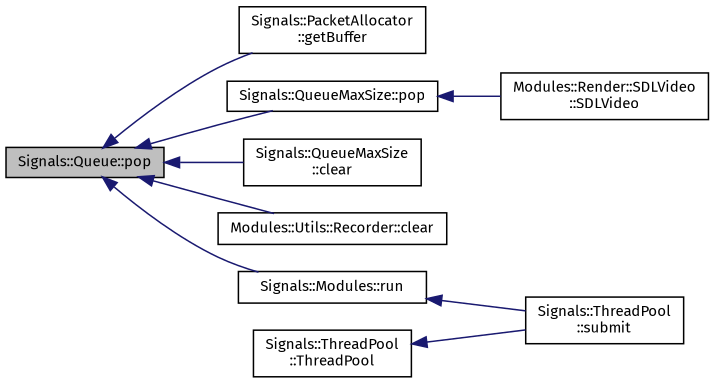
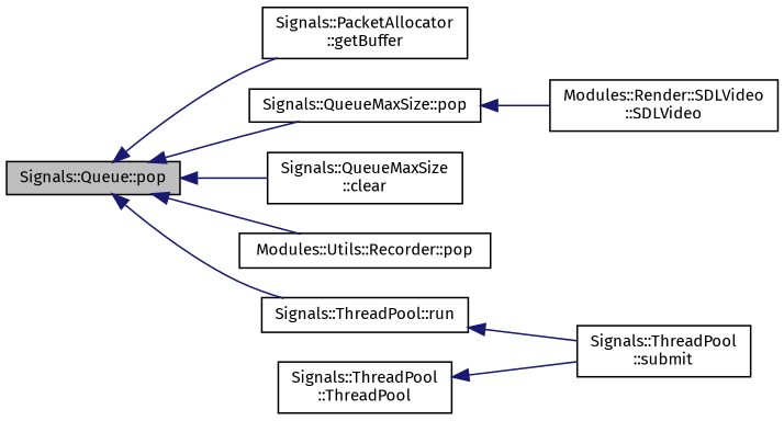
  digraph {
    fontname="Fira Sans"
    rankdir=LR
    node [color=black fillcolor=white fontname="Fira Sans" fontsize=10 shape=record style=filled]
    edge [color=midnightblue dir=back fontname="Fira Sans" fontsize=10 labelfontname=Helvetica labelfontsize=10 style=solid]
    n1 [fillcolor=grey75 fontcolor=black height=0.2 label="Signals::Queue::pop" width=0.4]
    n2 [height=0.2 label="Signals::PacketAllocator\l::getBuffer" width=0.4]
    n3 [height=0.2 label="Signals::QueueMaxSize::pop" width=0.4]
    n4 [height=0.2 label="Signals::QueueMaxSize\l::clear" width=0.4]
-   n5 [height=0.2 label="Modules::Utils::Recorder::clear" width=0.4]
-   n6 [height=0.2 label="Signals::Modules::run" width=0.4]
+   n5 [height=0.2 label="Modules::Utils::Recorder::pop" width=0.4]
+   n6 [height=0.2 label="Signals::ThreadPool::run" width=0.4]
    n7 [height=0.2 label="Modules::Render::SDLVideo\l::SDLVideo" width=0.4]
    n8 [height=0.2 label="Signals::ThreadPool\l::submit" width=0.4]
    n9 [height=0.2 label="Signals::ThreadPool\l::ThreadPool" width=0.4]
    n1 -> n2
    n1 -> n3
    n1 -> n4
    n1 -> n5
    n1 -> n6
    n3 -> n7
    n6 -> n8
    n9 -> n8
  }
